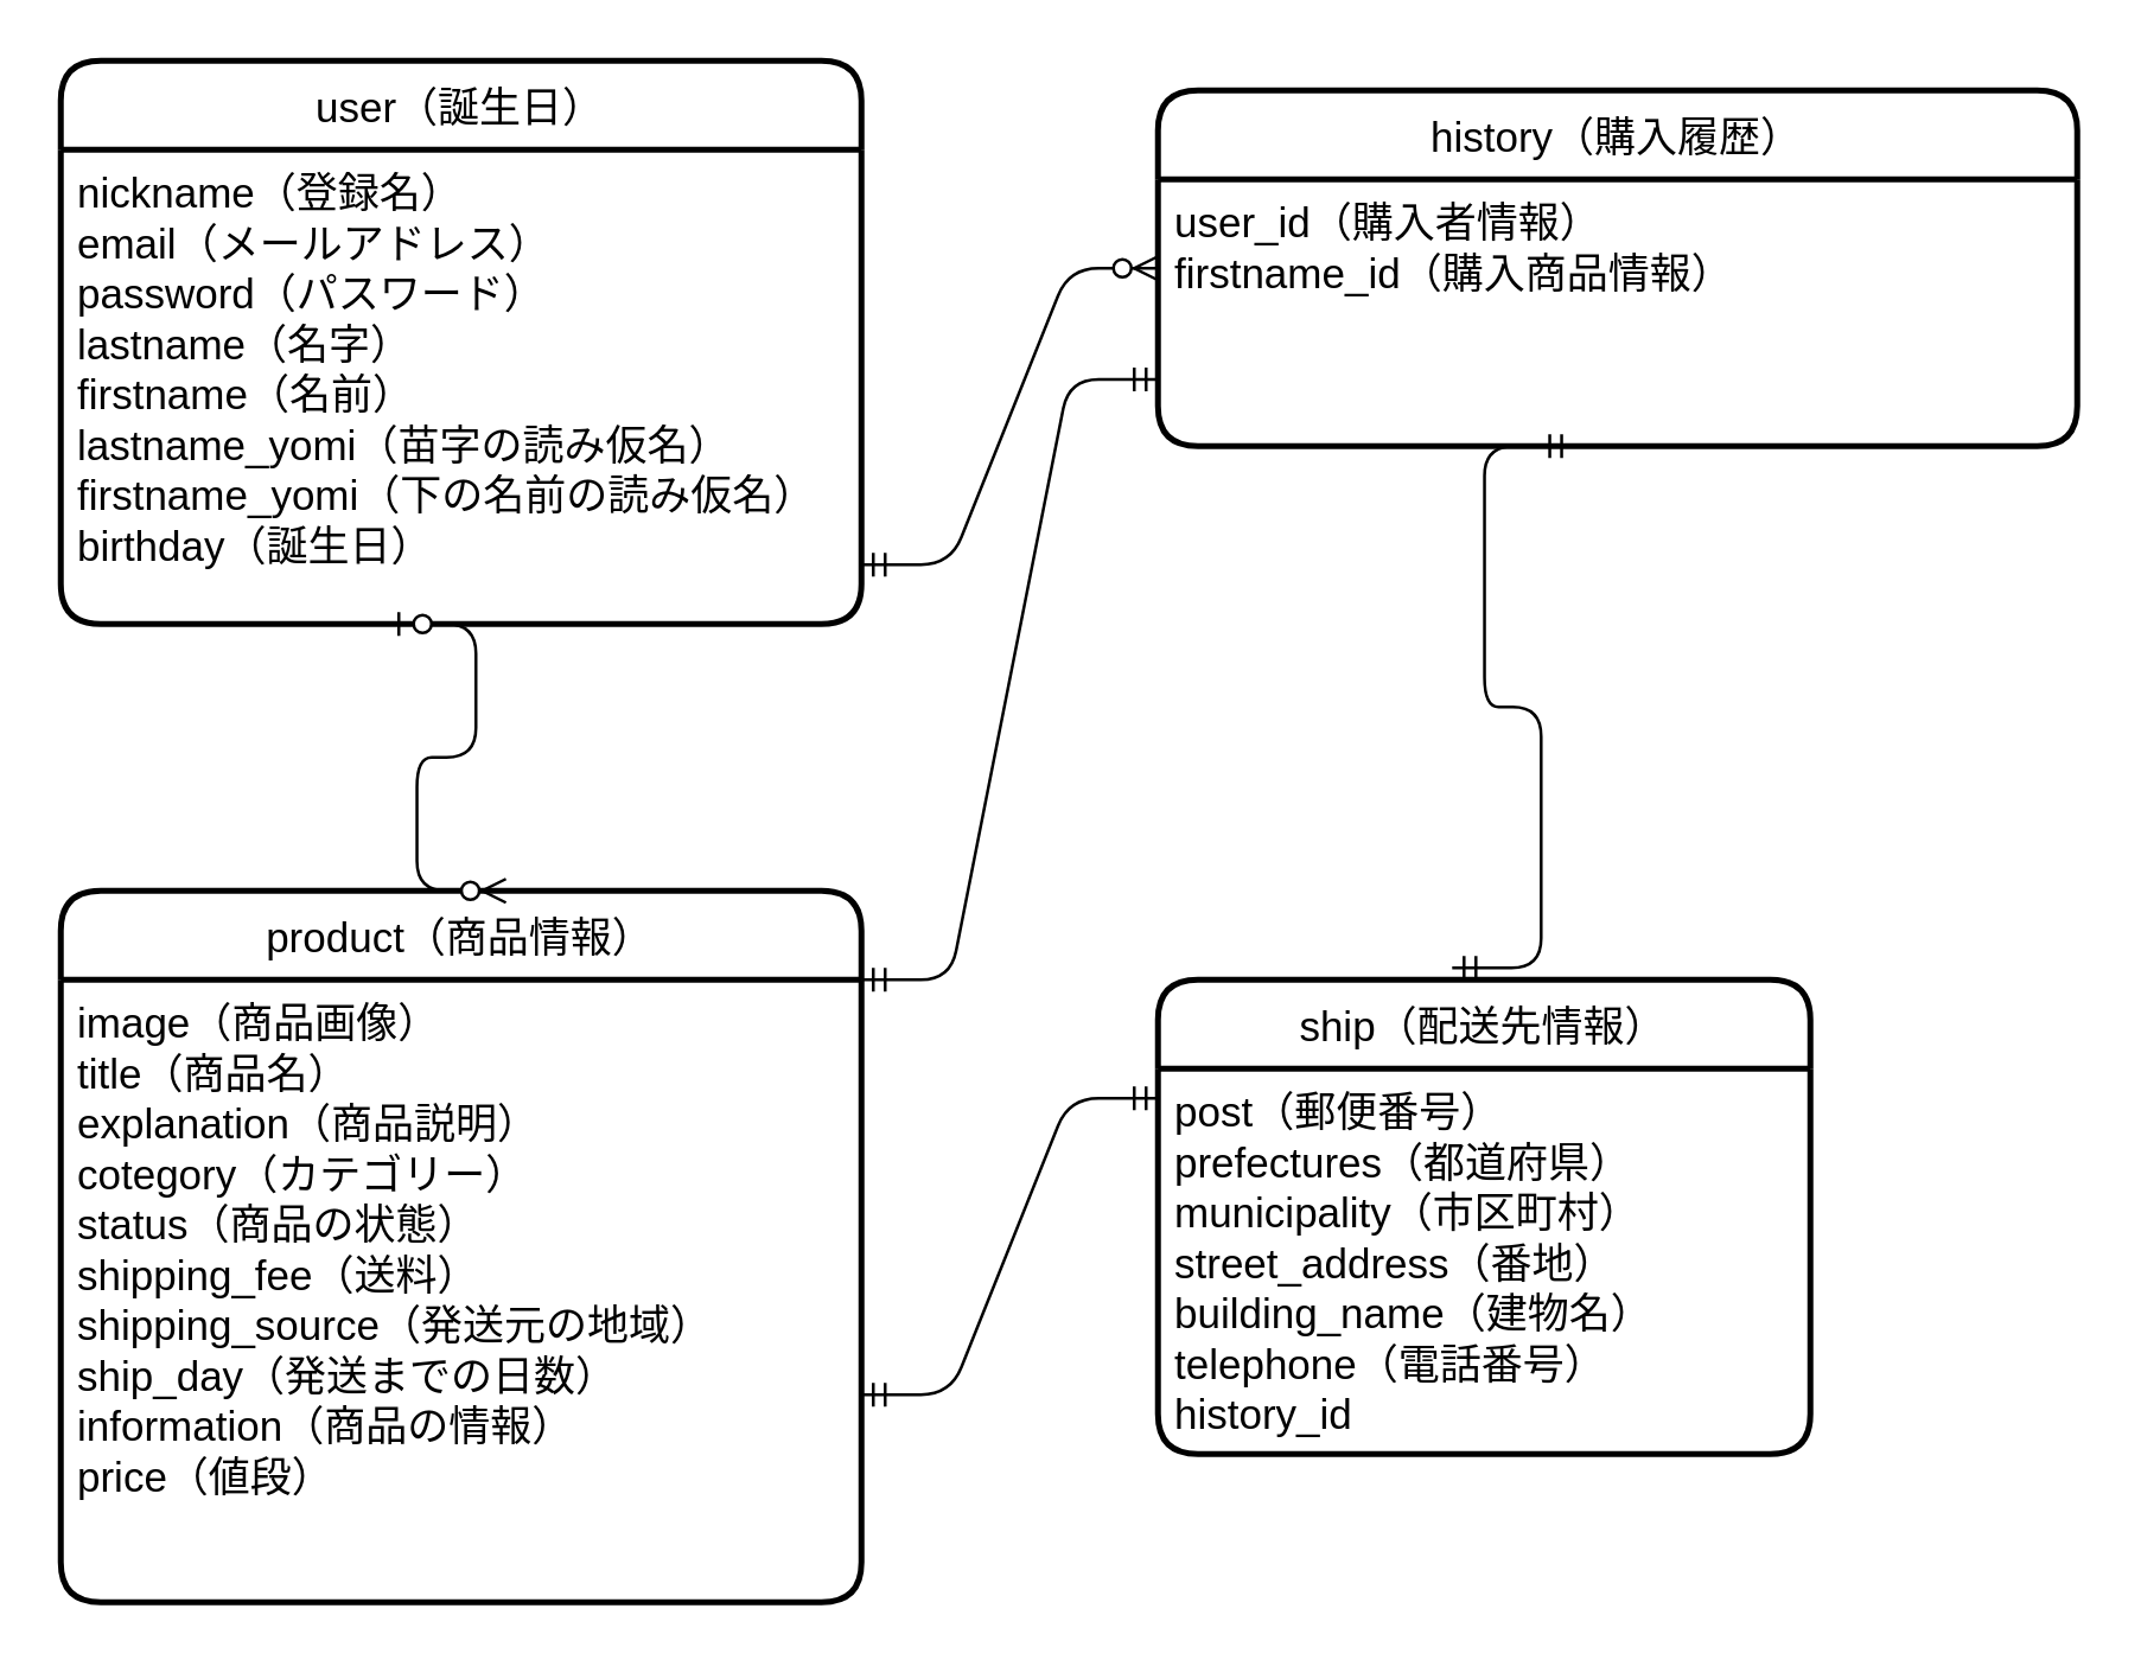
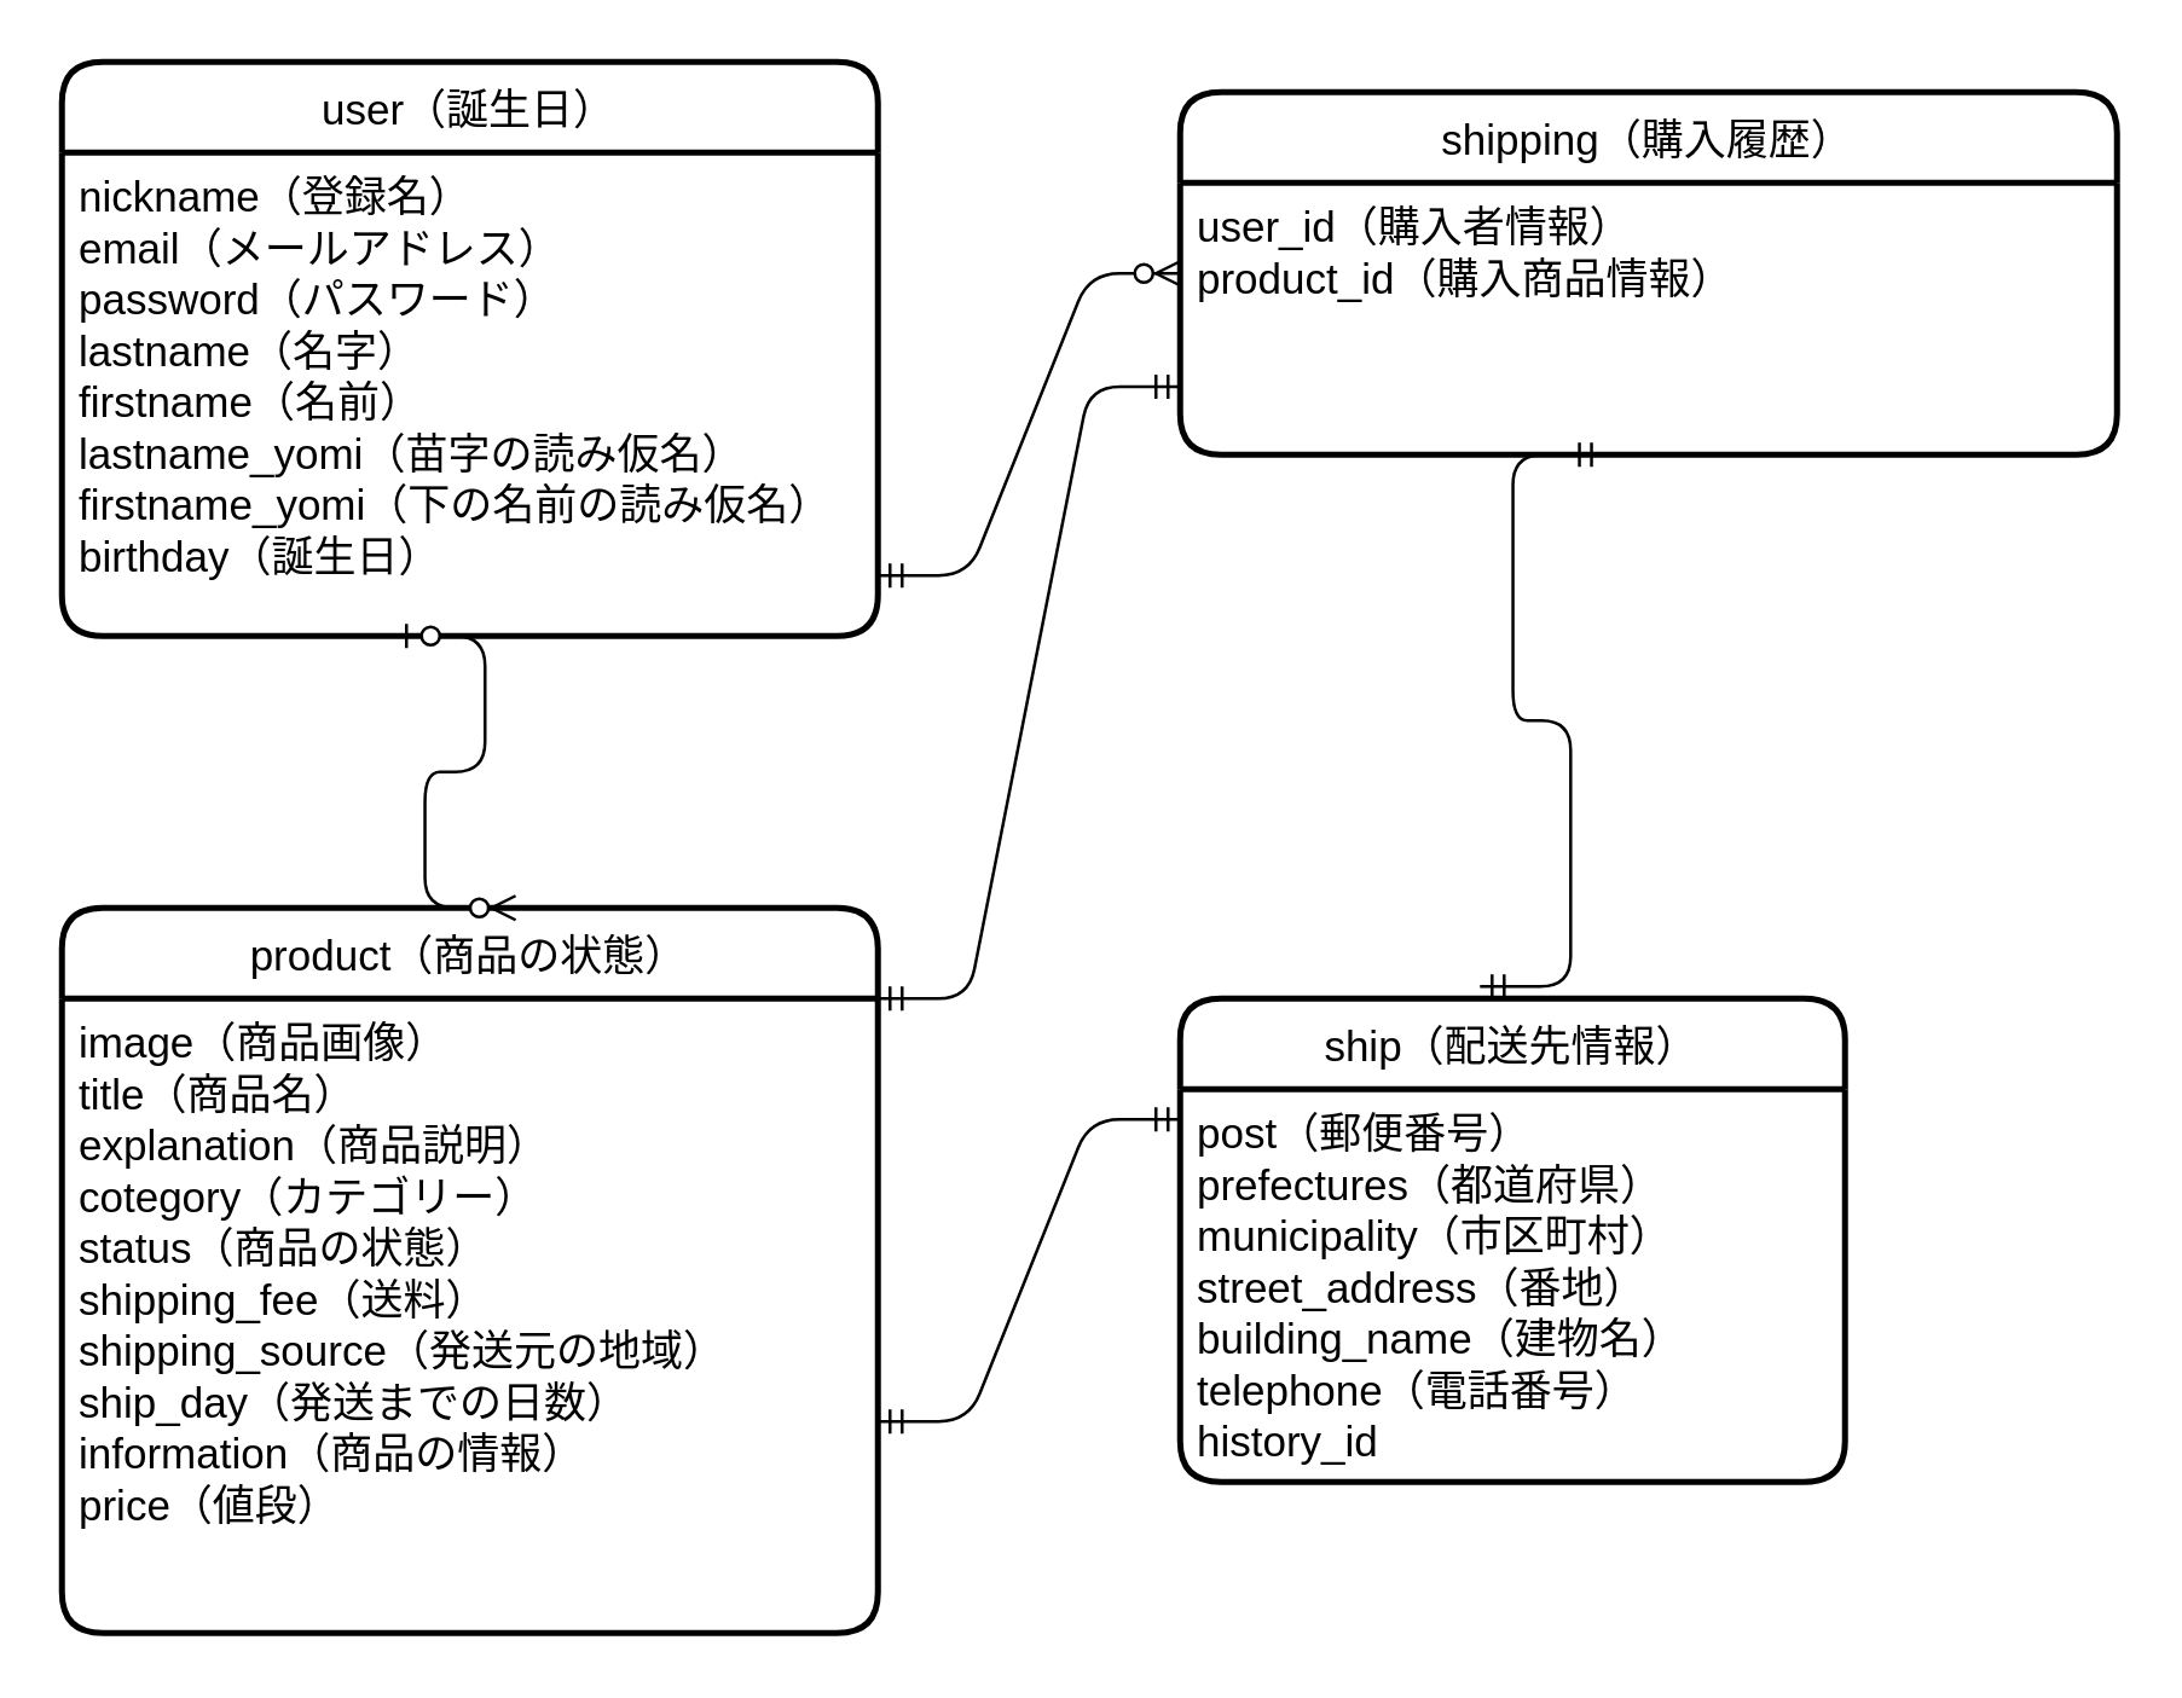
  <mxCell id="0" />
  <mxCell id="1" parent="0" />
  <mxCell id="2" value="user（誕生日）" style="swimlane;childLayout=stackLayout;horizontal=1;startSize=30;horizontalStack=0;rounded=1;fontSize=14;fontStyle=0;strokeWidth=2;resizeParent=0;resizeLast=1;shadow=0;dashed=0;align=center;" parent="1" vertex="1"><mxGeometry x="20" y="20" width="270" height="190" as="geometry" /></mxCell>
  <mxCell id="3" value="nickname（登録名）&#10;email（メールアドレス）&#10;password（パスワード）&#10;lastname（名字）&#10;firstname（名前）&#10;lastname_yomi（苗字の読み仮名）&#10;firstname_yomi（下の名前の読み仮名）&#10;birthday（誕生日）&#10;" style="align=left;strokeColor=none;fillColor=none;spacingLeft=4;fontSize=14;verticalAlign=top;resizable=0;rotatable=0;part=1;" parent="2" vertex="1"><mxGeometry y="30" width="270" height="160" as="geometry" /></mxCell>
- <mxCell id="4" value="product（商品情報）" style="swimlane;childLayout=stackLayout;horizontal=1;startSize=30;horizontalStack=0;rounded=1;fontSize=14;fontStyle=0;strokeWidth=2;resizeParent=0;resizeLast=1;shadow=0;dashed=0;align=center;" parent="1" vertex="1"><mxGeometry x="20" y="300" width="270" height="240" as="geometry" /></mxCell>
+ <mxCell id="4" value="product（商品の状態）" style="swimlane;childLayout=stackLayout;horizontal=1;startSize=30;horizontalStack=0;rounded=1;fontSize=14;fontStyle=0;strokeWidth=2;resizeParent=0;resizeLast=1;shadow=0;dashed=0;align=center;" parent="1" vertex="1"><mxGeometry x="20" y="300" width="270" height="240" as="geometry" /></mxCell>
  <mxCell id="5" value="image（商品画像）&#10;title（商品名）&#10;explanation（商品説明）&#10;cotegory（カテゴリー）&#10;status（商品の状態）&#10;shipping_fee（送料）&#10;shipping_source（発送元の地域）&#10;ship_day（発送までの日数）&#10;information（商品の情報）&#10;price（値段）&#10;" style="align=left;strokeColor=none;fillColor=none;spacingLeft=4;fontSize=14;verticalAlign=top;resizable=0;rotatable=0;part=1;" parent="4" vertex="1"><mxGeometry y="30" width="270" height="210" as="geometry" /></mxCell>
  <mxCell id="6" value="" style="shape=waypoint;sketch=0;size=6;pointerEvents=1;points=[];fillColor=default;resizable=0;rotatable=0;perimeter=centerPerimeter;snapToPoint=1;fontSize=14;fontStyle=0;startSize=30;rounded=1;strokeWidth=2;shadow=0;dashed=0;" parent="4" vertex="1"><mxGeometry y="240" width="270" as="geometry" /></mxCell>
- <mxCell id="7" value="history（購入履歴）" style="swimlane;childLayout=stackLayout;horizontal=1;startSize=30;horizontalStack=0;rounded=1;fontSize=14;fontStyle=0;strokeWidth=2;resizeParent=0;resizeLast=1;shadow=0;dashed=0;align=center;" parent="1" vertex="1"><mxGeometry x="390" y="30" width="310" height="120" as="geometry" /></mxCell>
- <mxCell id="8" value="user_id（購入者情報）&#10;firstname_id（購入商品情報）&#10;" style="align=left;strokeColor=none;fillColor=none;spacingLeft=4;fontSize=14;verticalAlign=top;resizable=0;rotatable=0;part=1;" parent="7" vertex="1"><mxGeometry y="30" width="310" height="90" as="geometry" /></mxCell>
+ <mxCell id="7" value="shipping（購入履歴）" style="swimlane;childLayout=stackLayout;horizontal=1;startSize=30;horizontalStack=0;rounded=1;fontSize=14;fontStyle=0;strokeWidth=2;resizeParent=0;resizeLast=1;shadow=0;dashed=0;align=center;" parent="1" vertex="1"><mxGeometry x="390" y="30" width="310" height="120" as="geometry" /></mxCell>
+ <mxCell id="8" value="user_id（購入者情報）&#10;product_id（購入商品情報）&#10;" style="align=left;strokeColor=none;fillColor=none;spacingLeft=4;fontSize=14;verticalAlign=top;resizable=0;rotatable=0;part=1;" parent="7" vertex="1"><mxGeometry y="30" width="310" height="90" as="geometry" /></mxCell>
  <mxCell id="9" value="ship（配送先情報）" style="swimlane;childLayout=stackLayout;horizontal=1;startSize=30;horizontalStack=0;rounded=1;fontSize=14;fontStyle=0;strokeWidth=2;resizeParent=0;resizeLast=1;shadow=0;dashed=0;align=center;" parent="1" vertex="1"><mxGeometry x="390" y="330" width="220" height="160" as="geometry" /></mxCell>
  <mxCell id="10" value="post（郵便番号）&#10;prefectures（都道府県）&#10;municipality（市区町村）&#10;street_address（番地）&#10;building_name（建物名）&#10;telephone（電話番号）&#10;history_id" style="align=left;strokeColor=none;fillColor=none;spacingLeft=4;fontSize=14;verticalAlign=top;resizable=0;rotatable=0;part=1;" parent="9" vertex="1"><mxGeometry y="30" width="220" height="130" as="geometry" /></mxCell>
  <mxCell id="11" value="" style="edgeStyle=entityRelationEdgeStyle;fontSize=12;html=1;endArrow=ERzeroToMany;startArrow=ERzeroToOne;entryX=0.556;entryY=0;entryDx=0;entryDy=0;entryPerimeter=0;" parent="1" target="4" edge="1"><mxGeometry width="100" height="100" relative="1" as="geometry"><mxPoint x="130" y="210" as="sourcePoint" /><mxPoint x="210" y="280" as="targetPoint" /></mxGeometry></mxCell>
  <mxCell id="12" value="" style="edgeStyle=entityRelationEdgeStyle;fontSize=12;html=1;endArrow=ERmandOne;startArrow=ERmandOne;" parent="1" edge="1"><mxGeometry width="100" height="100" relative="1" as="geometry"><mxPoint x="290" y="470" as="sourcePoint" /><mxPoint x="390" y="370" as="targetPoint" /></mxGeometry></mxCell>
  <mxCell id="13" value="" style="edgeStyle=entityRelationEdgeStyle;fontSize=12;html=1;endArrow=ERzeroToMany;startArrow=ERmandOne;" parent="1" edge="1"><mxGeometry width="100" height="100" relative="1" as="geometry"><mxPoint x="290" y="190" as="sourcePoint" /><mxPoint x="390" y="90" as="targetPoint" /></mxGeometry></mxCell>
  <mxCell id="14" value="" style="edgeStyle=entityRelationEdgeStyle;fontSize=12;html=1;endArrow=ERmandOne;startArrow=ERmandOne;exitX=0.451;exitY=-0.025;exitDx=0;exitDy=0;exitPerimeter=0;entryX=0.452;entryY=1;entryDx=0;entryDy=0;entryPerimeter=0;" parent="1" source="9" target="8" edge="1"><mxGeometry width="100" height="100" relative="1" as="geometry"><mxPoint x="440" y="260" as="sourcePoint" /><mxPoint x="530" y="160" as="targetPoint" /></mxGeometry></mxCell>
  <mxCell id="15" value="" style="edgeStyle=entityRelationEdgeStyle;fontSize=12;html=1;endArrow=ERmandOne;startArrow=ERmandOne;entryX=0;entryY=0.75;entryDx=0;entryDy=0;" parent="1" target="8" edge="1"><mxGeometry width="100" height="100" relative="1" as="geometry"><mxPoint x="290" y="330" as="sourcePoint" /><mxPoint x="390" y="230" as="targetPoint" /></mxGeometry></mxCell>
